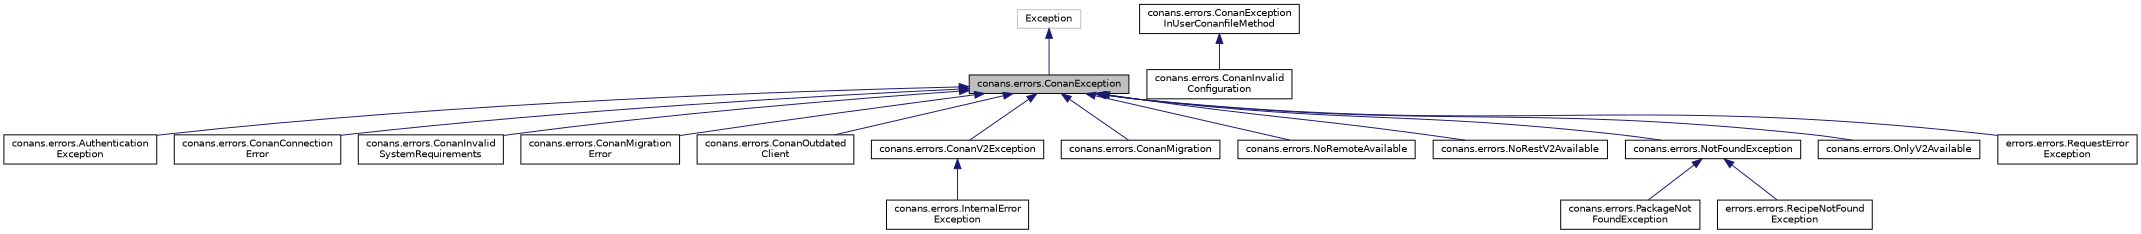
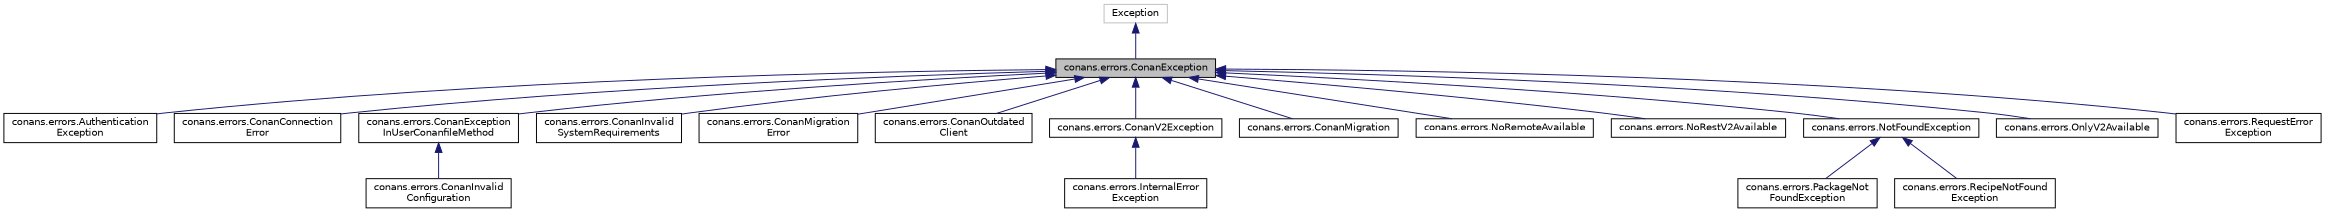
  digraph {
    rankdir=TB
    node [color=black fillcolor=white fontname=Helvetica fontsize=10 shape=record style=filled]
    edge [color=midnightblue dir=back fontname=Helvetica fontsize=10 labelfontname=Helvetica labelfontsize=10 style=solid]
    n1 [fillcolor=grey75 fontcolor=black height=0.2 label="conans.errors.ConanException" width=0.4]
    n2 [height=0.2 label="conans.errors.Authentication\lException" width=0.4]
    n3 [height=0.2 label="conans.errors.ConanConnection\lError" width=0.4]
    n4 [height=0.2 label="conans.errors.ConanException\lInUserConanfileMethod" width=0.4]
    n5 [height=0.2 label="conans.errors.ConanInvalid\lSystemRequirements" width=0.4]
    n6 [height=0.2 label="conans.errors.ConanMigration\lError" width=0.4]
    n7 [height=0.2 label="conans.errors.ConanOutdated\lClient" width=0.4]
    n8 [height=0.2 label="conans.errors.ConanV2Exception" width=0.4]
    n9 [height=0.2 label="conans.errors.ConanMigration" width=0.4]
    n10 [height=0.2 label="conans.errors.NoRemoteAvailable" width=0.4]
    n11 [height=0.2 label="conans.errors.NoRestV2Available" width=0.4]
    n12 [height=0.2 label="conans.errors.NotFoundException" width=0.4]
    n13 [height=0.2 label="conans.errors.OnlyV2Available" width=0.4]
-   n14 [height=0.2 label="errors.errors.RequestError\lException" width=0.4]
+   n14 [height=0.2 label="conans.errors.RequestError\lException" width=0.4]
    n15 [height=0.2 label="conans.errors.ConanInvalid\lConfiguration" width=0.4]
    n16 [height=0.2 label="conans.errors.InternalError\lException" width=0.4]
    n17 [height=0.2 label="conans.errors.PackageNot\lFoundException" width=0.4]
-   n18 [height=0.2 label="errors.errors.RecipeNotFound\lException" width=0.4]
+   n18 [height=0.2 label="conans.errors.RecipeNotFound\lException" width=0.4]
    n19 [color=grey75 height=0.2 label=Exception width=0.4]
    n1 -> n2
    n1 -> n3
+   n1 -> n4
    n1 -> n5
    n1 -> n6
    n1 -> n7
    n1 -> n8
    n1 -> n9
    n1 -> n10
    n1 -> n11
    n1 -> n12
    n1 -> n13
    n1 -> n14
    n4 -> n15
    n8 -> n16
    n12 -> n17
    n12 -> n18
    n19 -> n1
  }
